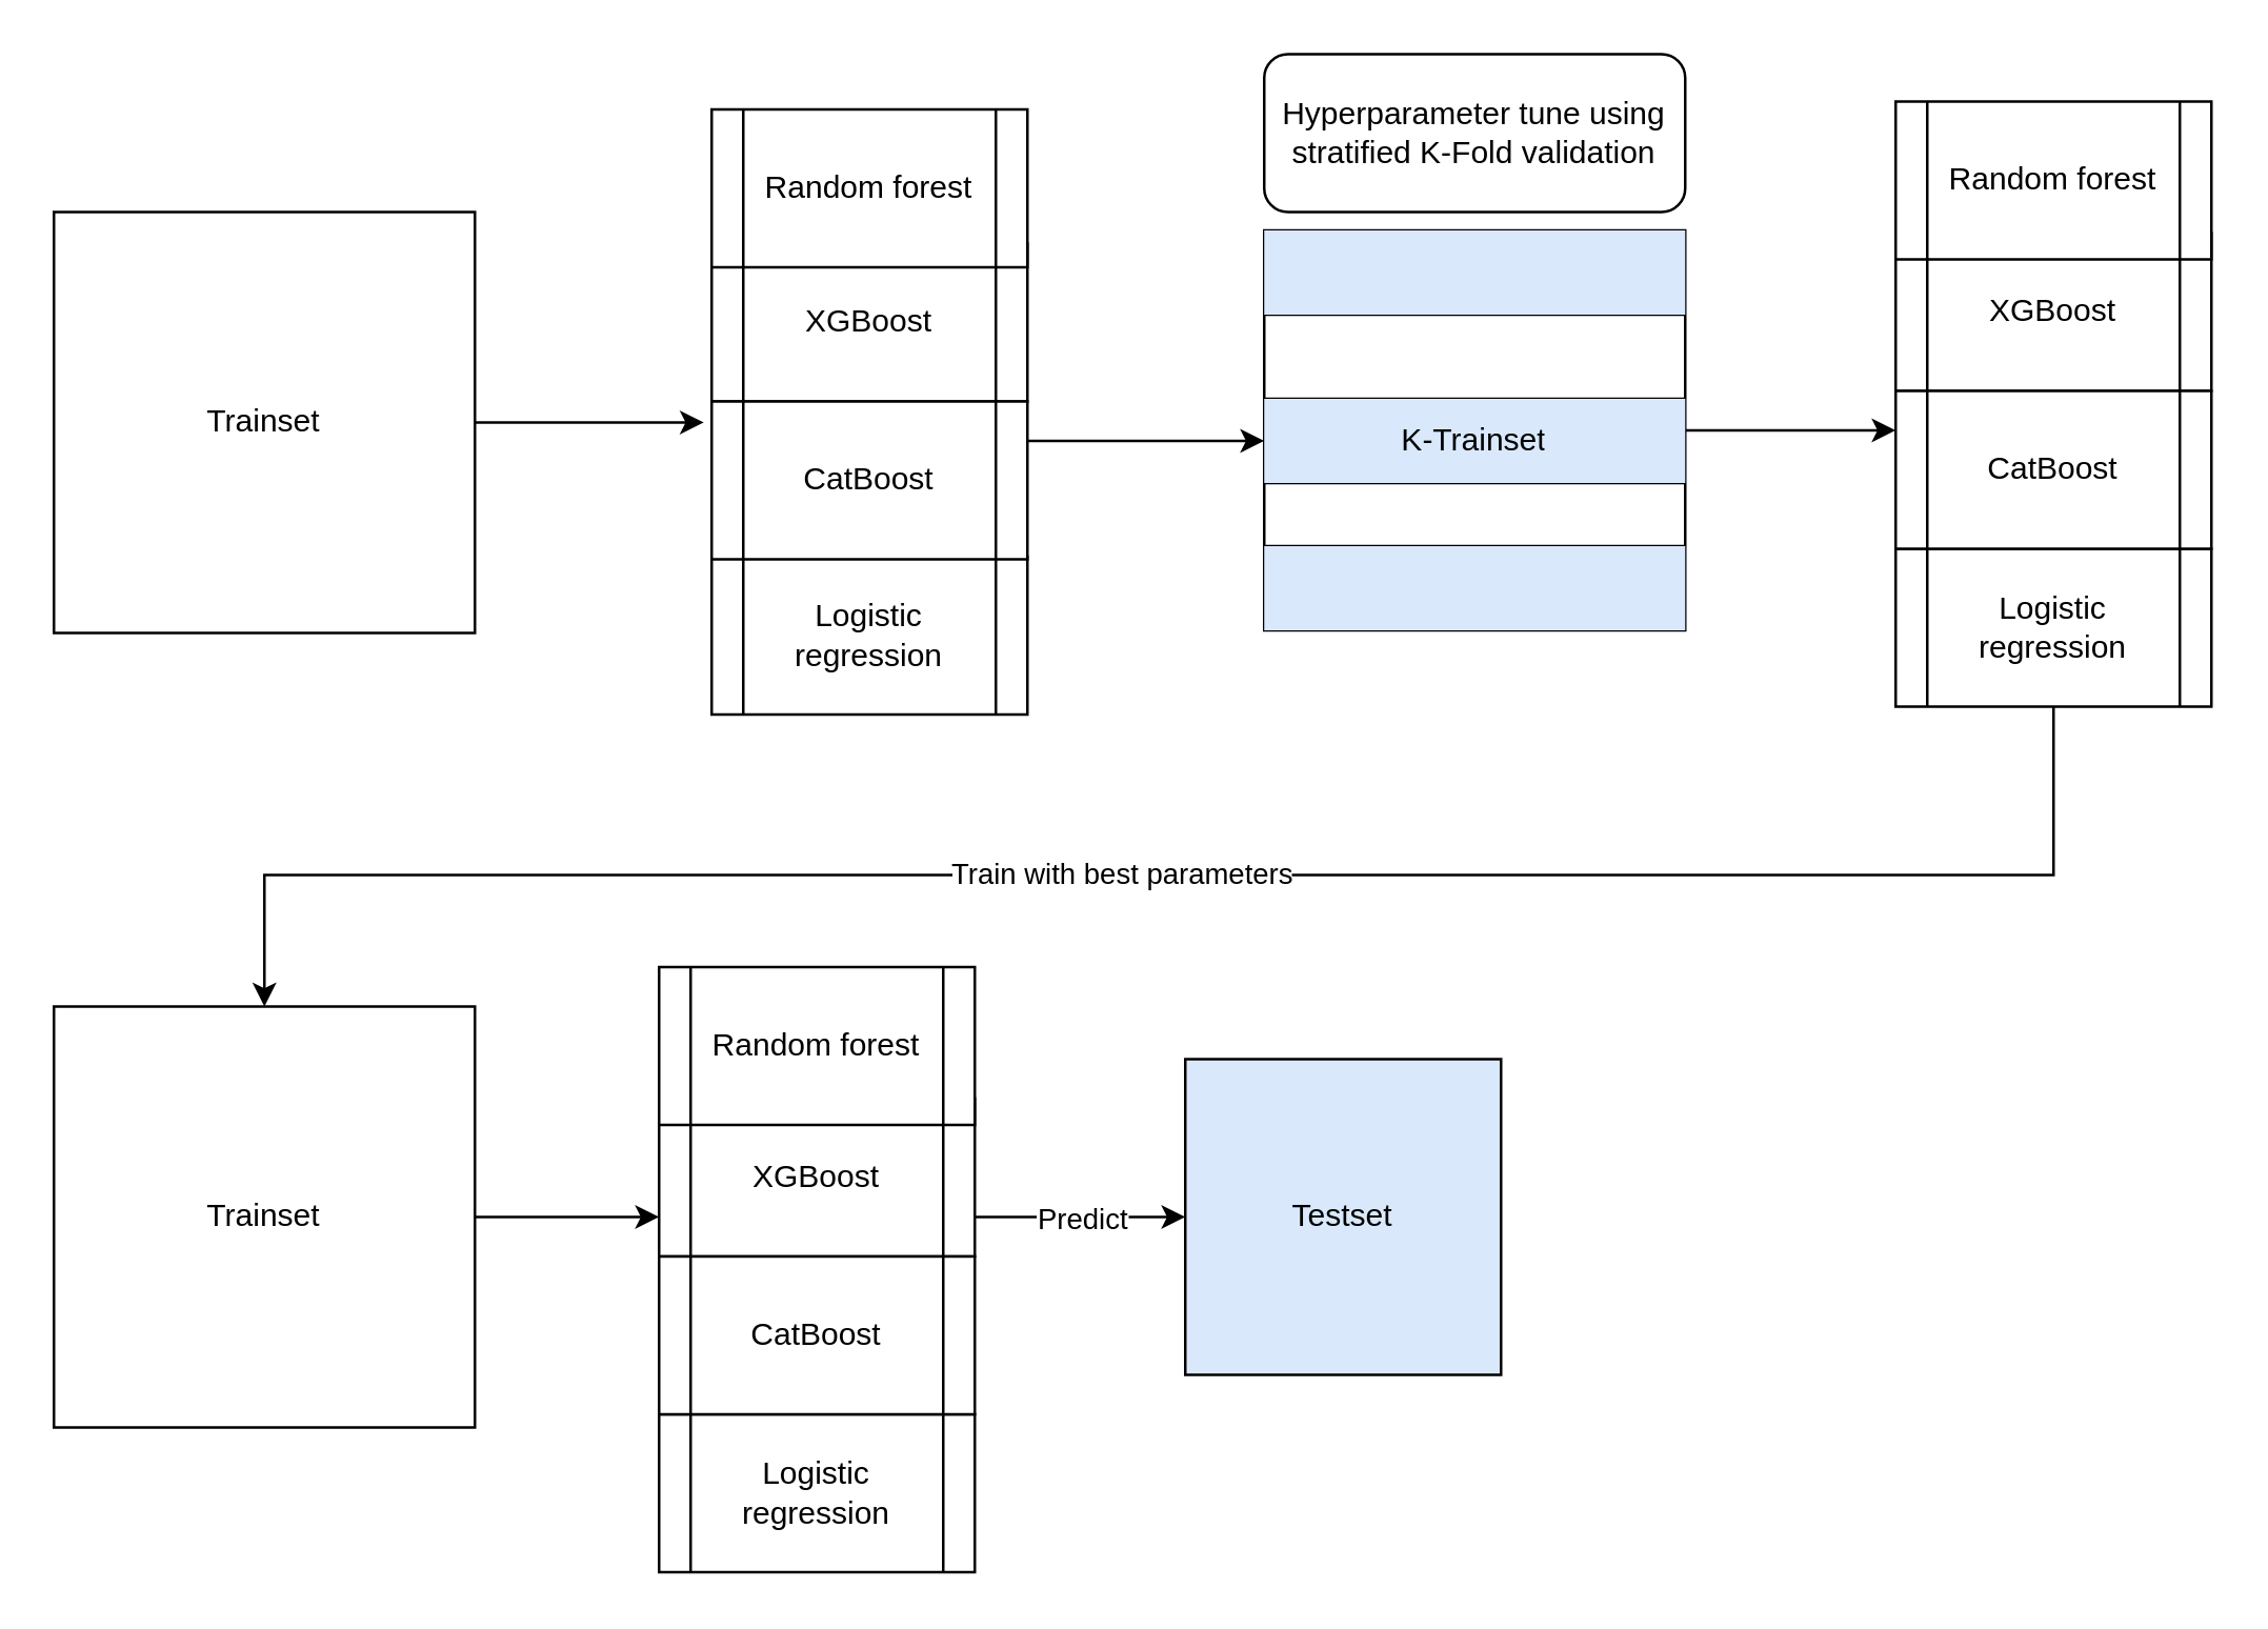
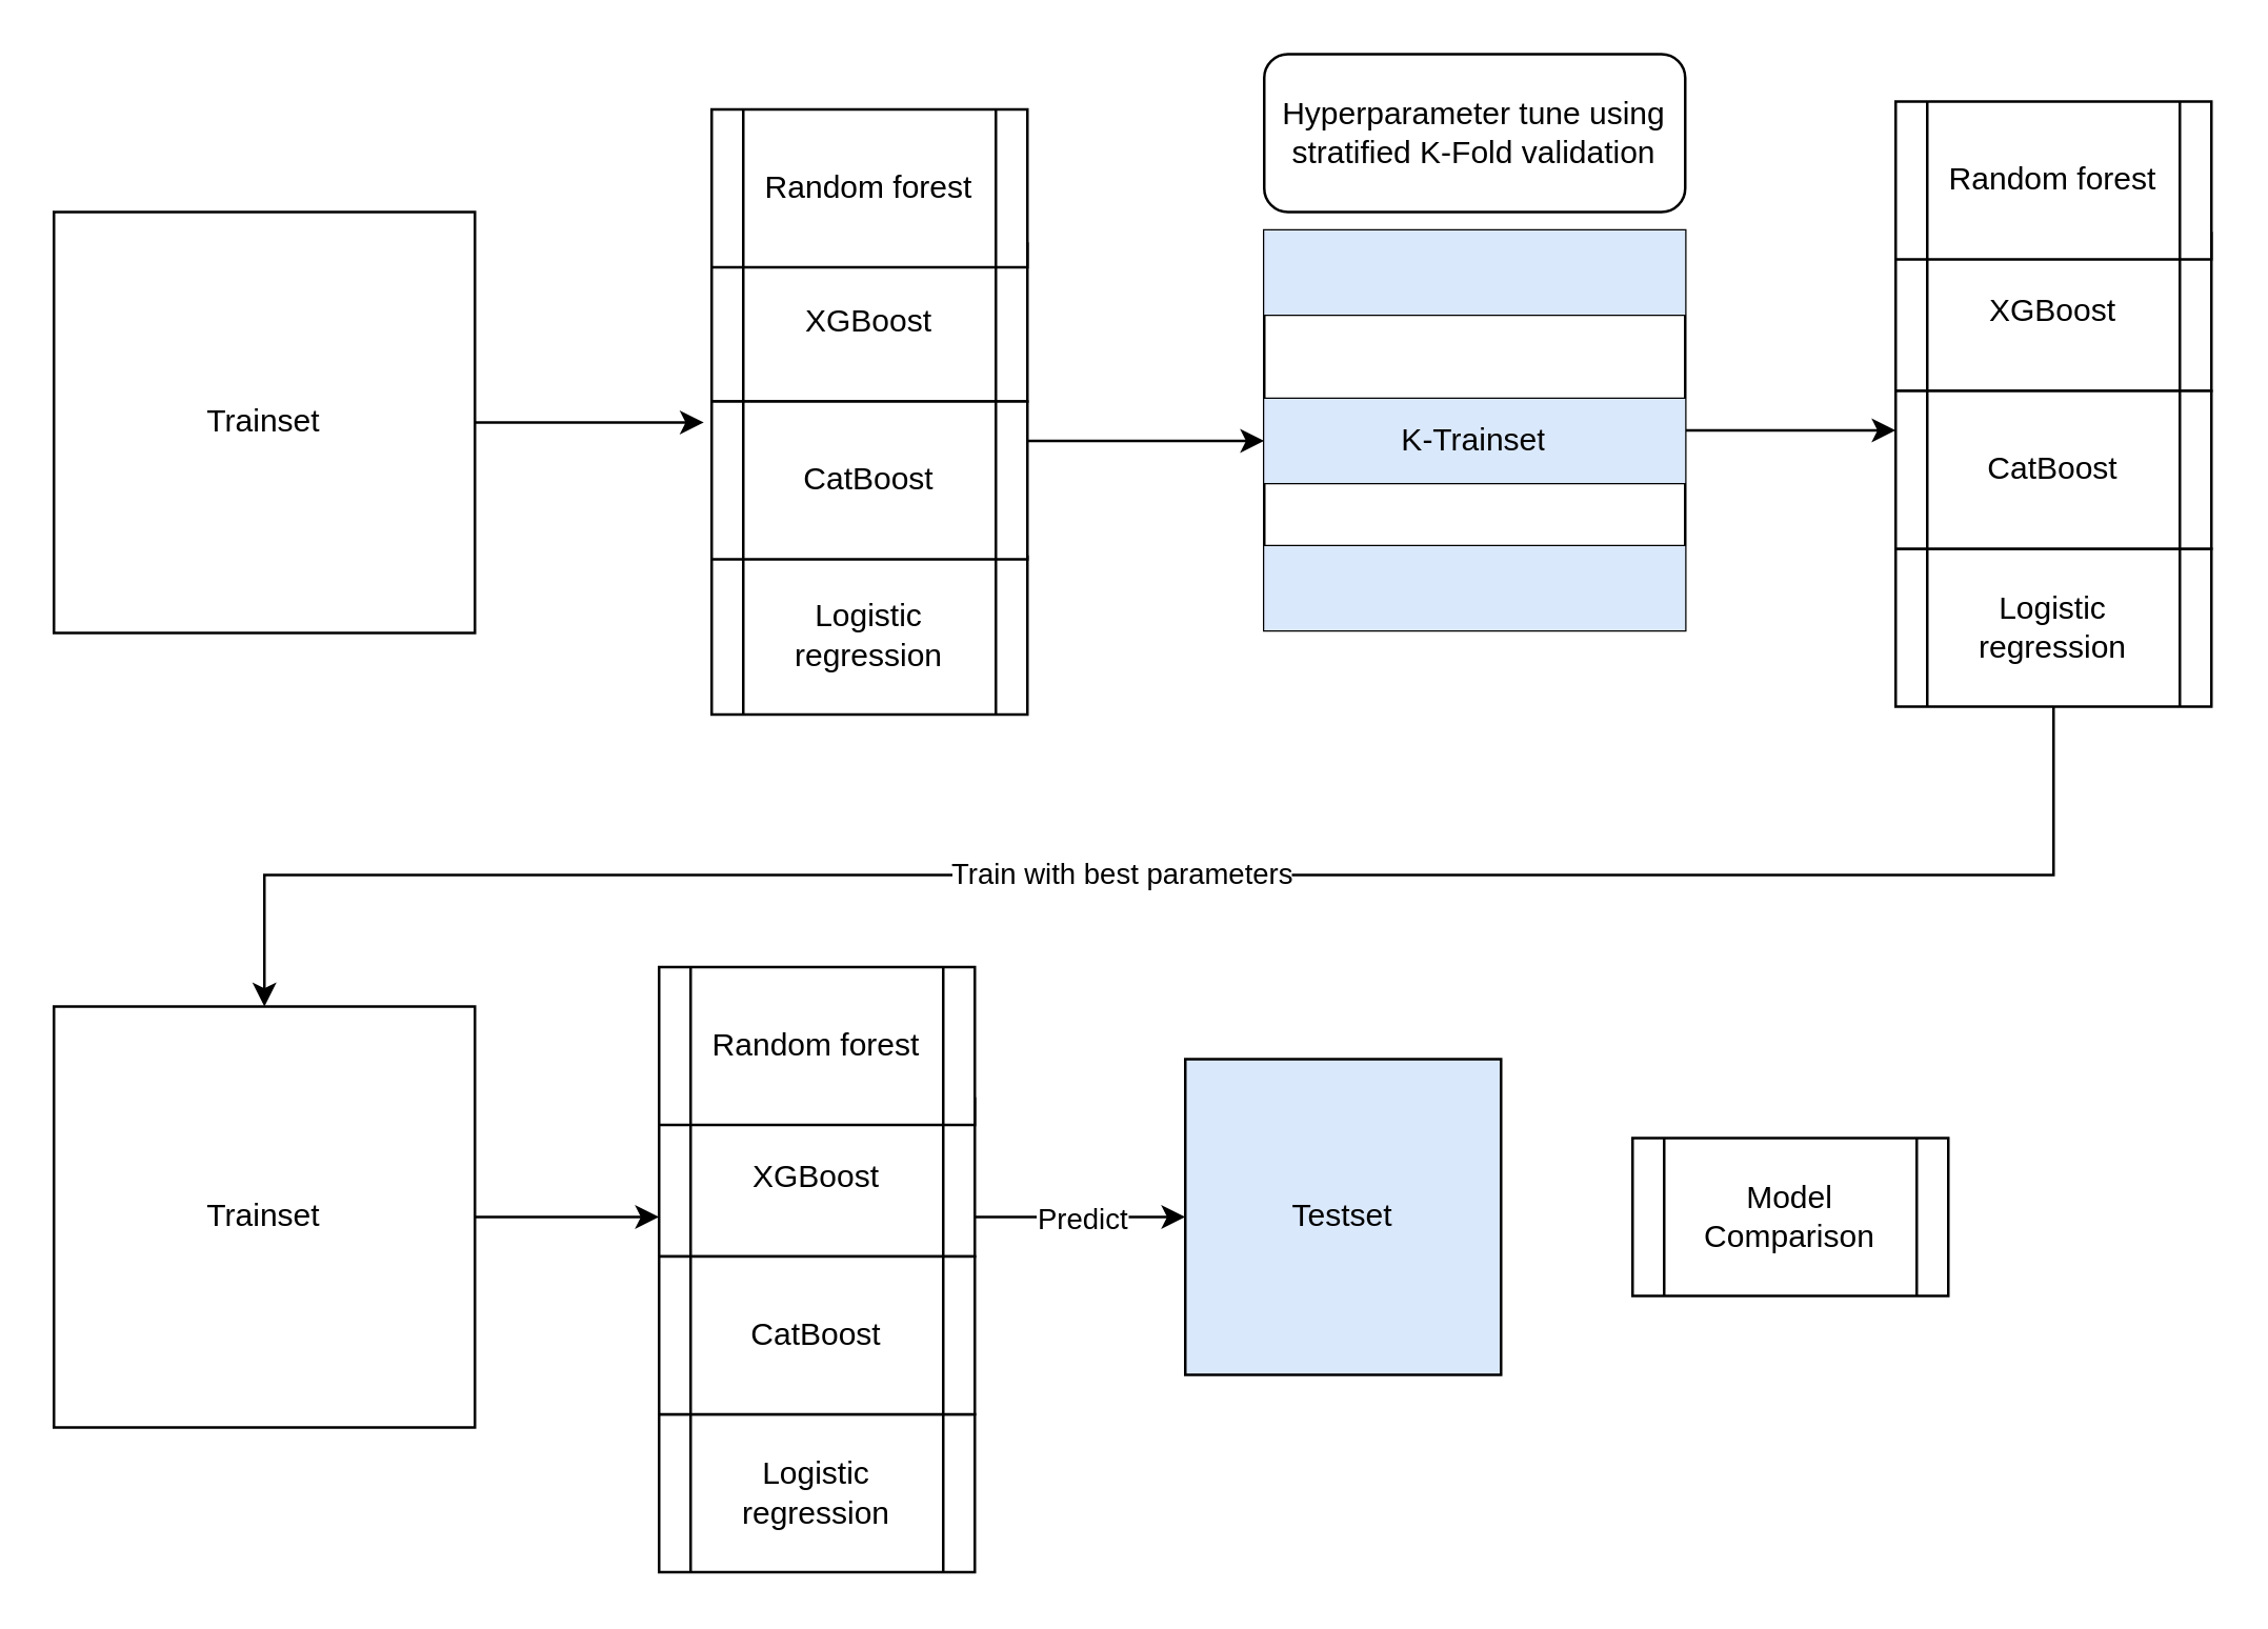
  <mxCell id="0" />
  <mxCell id="1" parent="0" />
  <mxCell id="2" style="edgeStyle=orthogonalEdgeStyle;rounded=0;orthogonalLoop=1;jettySize=auto;html=1;exitX=1;exitY=0.5;exitDx=0;exitDy=0;entryX=-0.025;entryY=0.133;entryDx=0;entryDy=0;entryPerimeter=0;" edge="1" parent="1" source="3" target="36"><mxGeometry relative="1" as="geometry" /></mxCell>
  <mxCell id="3" value="Trainset" style="rounded=0;whiteSpace=wrap;html=1;" vertex="1" parent="1"><mxGeometry x="20" y="80" width="160" height="160" as="geometry" /></mxCell>
  <mxCell id="4" style="edgeStyle=orthogonalEdgeStyle;rounded=0;orthogonalLoop=1;jettySize=auto;html=1;exitX=1;exitY=0.5;exitDx=0;exitDy=0;entryX=0;entryY=0.25;entryDx=0;entryDy=0;" edge="1" parent="1" source="5" target="20"><mxGeometry relative="1" as="geometry" /></mxCell>
  <mxCell id="5" value="" style="shape=table;startSize=0;container=1;collapsible=0;childLayout=tableLayout;" vertex="1" parent="1"><mxGeometry x="480" y="87" width="160" height="152" as="geometry" /></mxCell>
  <mxCell id="6" value="" style="shape=tableRow;horizontal=0;startSize=0;swimlaneHead=0;swimlaneBody=0;strokeColor=inherit;top=0;left=0;bottom=0;right=0;collapsible=0;dropTarget=0;fillColor=none;points=[[0,0.5],[1,0.5]];portConstraint=eastwest;" vertex="1" parent="5"><mxGeometry width="160" height="32" as="geometry" /></mxCell>
  <mxCell id="7" value="" style="shape=partialRectangle;html=1;whiteSpace=wrap;connectable=0;strokeColor=#6c8ebf;overflow=hidden;fillColor=#dae8fc;top=0;left=0;bottom=0;right=0;pointerEvents=1;" vertex="1" parent="6"><mxGeometry width="160" height="32" as="geometry"><mxRectangle width="160" height="32" as="alternateBounds" /></mxGeometry></mxCell>
  <mxCell id="8" value="" style="shape=tableRow;horizontal=0;startSize=0;swimlaneHead=0;swimlaneBody=0;strokeColor=inherit;top=0;left=0;bottom=0;right=0;collapsible=0;dropTarget=0;fillColor=none;points=[[0,0.5],[1,0.5]];portConstraint=eastwest;" vertex="1" parent="5"><mxGeometry y="32" width="160" height="32" as="geometry" /></mxCell>
  <mxCell id="9" value="" style="shape=partialRectangle;html=1;whiteSpace=wrap;connectable=0;strokeColor=inherit;overflow=hidden;fillColor=none;top=0;left=0;bottom=0;right=0;pointerEvents=1;" vertex="1" parent="8"><mxGeometry width="160" height="32" as="geometry"><mxRectangle width="160" height="32" as="alternateBounds" /></mxGeometry></mxCell>
  <mxCell id="10" value="" style="shape=tableRow;horizontal=0;startSize=0;swimlaneHead=0;swimlaneBody=0;strokeColor=inherit;top=0;left=0;bottom=0;right=0;collapsible=0;dropTarget=0;fillColor=none;points=[[0,0.5],[1,0.5]];portConstraint=eastwest;" vertex="1" parent="5"><mxGeometry y="64" width="160" height="32" as="geometry" /></mxCell>
  <mxCell id="11" value="K-Trainset" style="shape=partialRectangle;html=1;whiteSpace=wrap;connectable=0;strokeColor=#6c8ebf;overflow=hidden;fillColor=#dae8fc;top=0;left=0;bottom=0;right=0;pointerEvents=1;" vertex="1" parent="10"><mxGeometry width="160" height="32" as="geometry"><mxRectangle width="160" height="32" as="alternateBounds" /></mxGeometry></mxCell>
  <mxCell id="12" value="" style="shape=tableRow;horizontal=0;startSize=0;swimlaneHead=0;swimlaneBody=0;strokeColor=inherit;top=0;left=0;bottom=0;right=0;collapsible=0;dropTarget=0;fillColor=none;points=[[0,0.5],[1,0.5]];portConstraint=eastwest;" vertex="1" parent="5"><mxGeometry y="96" width="160" height="24" as="geometry" /></mxCell>
  <mxCell id="13" value="" style="shape=partialRectangle;html=1;whiteSpace=wrap;connectable=0;strokeColor=inherit;overflow=hidden;fillColor=none;top=0;left=0;bottom=0;right=0;pointerEvents=1;" vertex="1" parent="12"><mxGeometry width="160" height="24" as="geometry"><mxRectangle width="160" height="24" as="alternateBounds" /></mxGeometry></mxCell>
  <mxCell id="14" value="" style="shape=tableRow;horizontal=0;startSize=0;swimlaneHead=0;swimlaneBody=0;strokeColor=inherit;top=0;left=0;bottom=0;right=0;collapsible=0;dropTarget=0;fillColor=none;points=[[0,0.5],[1,0.5]];portConstraint=eastwest;" vertex="1" parent="5"><mxGeometry y="120" width="160" height="32" as="geometry" /></mxCell>
  <mxCell id="15" value="" style="shape=partialRectangle;html=1;whiteSpace=wrap;connectable=0;strokeColor=#6c8ebf;overflow=hidden;fillColor=#dae8fc;top=0;left=0;bottom=0;right=0;pointerEvents=1;" vertex="1" parent="14"><mxGeometry width="160" height="32" as="geometry"><mxRectangle width="160" height="32" as="alternateBounds" /></mxGeometry></mxCell>
  <mxCell id="16" value="XGBoost" style="shape=process;whiteSpace=wrap;html=1;backgroundOutline=1;" vertex="1" parent="1"><mxGeometry x="720" y="88" width="120" height="60" as="geometry" /></mxCell>
  <mxCell id="17" style="edgeStyle=orthogonalEdgeStyle;rounded=0;orthogonalLoop=1;jettySize=auto;html=1;exitX=0.5;exitY=1;exitDx=0;exitDy=0;entryX=0.5;entryY=0;entryDx=0;entryDy=0;" edge="1" parent="1" source="19" target="23"><mxGeometry relative="1" as="geometry"><mxPoint x="80" y="382" as="targetPoint" /><Array as="points"><mxPoint x="780" y="332" /><mxPoint x="100" y="332" /></Array></mxGeometry></mxCell>
  <mxCell id="18" value="Train with best parameters" style="edgeLabel;html=1;align=center;verticalAlign=middle;resizable=0;points=[];" vertex="1" connectable="0" parent="17"><mxGeometry x="0.103" y="-1" relative="1" as="geometry"><mxPoint x="20" as="offset" /></mxGeometry></mxCell>
  <mxCell id="19" value="Logistic regression" style="shape=process;whiteSpace=wrap;html=1;backgroundOutline=1;" vertex="1" parent="1"><mxGeometry x="720" y="208" width="120" height="60" as="geometry" /></mxCell>
  <mxCell id="20" value="CatBoost" style="shape=process;whiteSpace=wrap;html=1;backgroundOutline=1;" vertex="1" parent="1"><mxGeometry x="720" y="148" width="120" height="60" as="geometry" /></mxCell>
  <mxCell id="21" value="Random forest" style="shape=process;whiteSpace=wrap;html=1;backgroundOutline=1;" vertex="1" parent="1"><mxGeometry x="720" y="38" width="120" height="60" as="geometry" /></mxCell>
  <mxCell id="22" style="edgeStyle=orthogonalEdgeStyle;rounded=0;orthogonalLoop=1;jettySize=auto;html=1;exitX=1;exitY=0.5;exitDx=0;exitDy=0;entryX=0;entryY=0.75;entryDx=0;entryDy=0;" edge="1" parent="1" source="23" target="27"><mxGeometry relative="1" as="geometry" /></mxCell>
  <mxCell id="23" value="Trainset" style="rounded=0;whiteSpace=wrap;html=1;" vertex="1" parent="1"><mxGeometry x="20" y="382" width="160" height="160" as="geometry" /></mxCell>
  <mxCell id="24" value="Testset" style="rounded=0;whiteSpace=wrap;html=1;fillColor=#dae8fc;" vertex="1" parent="1"><mxGeometry x="450" y="402" width="120" height="120" as="geometry" /></mxCell>
  <mxCell id="25" style="edgeStyle=orthogonalEdgeStyle;rounded=0;orthogonalLoop=1;jettySize=auto;html=1;exitX=1;exitY=0.75;exitDx=0;exitDy=0;" edge="1" parent="1" source="27" target="24"><mxGeometry relative="1" as="geometry" /></mxCell>
  <mxCell id="26" value="Predict" style="edgeLabel;html=1;align=center;verticalAlign=middle;resizable=0;points=[];" vertex="1" connectable="0" parent="25"><mxGeometry x="-0.5" y="4" relative="1" as="geometry"><mxPoint x="20" y="4" as="offset" /></mxGeometry></mxCell>
  <mxCell id="27" value="XGBoost" style="shape=process;whiteSpace=wrap;html=1;backgroundOutline=1;" vertex="1" parent="1"><mxGeometry x="250" y="417" width="120" height="60" as="geometry" /></mxCell>
  <mxCell id="28" value="Logistic regression" style="shape=process;whiteSpace=wrap;html=1;backgroundOutline=1;" vertex="1" parent="1"><mxGeometry x="250" y="537" width="120" height="60" as="geometry" /></mxCell>
  <mxCell id="29" value="CatBoost" style="shape=process;whiteSpace=wrap;html=1;backgroundOutline=1;" vertex="1" parent="1"><mxGeometry x="250" y="477" width="120" height="60" as="geometry" /></mxCell>
  <mxCell id="30" value="Random forest" style="shape=process;whiteSpace=wrap;html=1;backgroundOutline=1;" vertex="1" parent="1"><mxGeometry x="250" y="367" width="120" height="60" as="geometry" /></mxCell>
+ <mxCell id="31" value="Model Comparison" style="shape=process;whiteSpace=wrap;html=1;backgroundOutline=1;" vertex="1" parent="1"><mxGeometry x="620" y="432" width="120" height="60" as="geometry" /></mxCell>
  <mxCell id="32" value="Hyperparameter tune using&lt;br&gt;stratified K-Fold validation" style="rounded=1;whiteSpace=wrap;html=1;" vertex="1" parent="1"><mxGeometry x="480" y="20" width="160" height="60" as="geometry" /></mxCell>
  <mxCell id="33" value="XGBoost" style="shape=process;whiteSpace=wrap;html=1;backgroundOutline=1;" vertex="1" parent="1"><mxGeometry x="270" y="92" width="120" height="60" as="geometry" /></mxCell>
  <mxCell id="34" value="Logistic regression" style="shape=process;whiteSpace=wrap;html=1;backgroundOutline=1;" vertex="1" parent="1"><mxGeometry x="270" y="211" width="120" height="60" as="geometry" /></mxCell>
  <mxCell id="35" style="edgeStyle=orthogonalEdgeStyle;rounded=0;orthogonalLoop=1;jettySize=auto;html=1;exitX=1;exitY=0.25;exitDx=0;exitDy=0;" edge="1" parent="1" source="36" target="10"><mxGeometry relative="1" as="geometry" /></mxCell>
  <mxCell id="36" value="CatBoost" style="shape=process;whiteSpace=wrap;html=1;backgroundOutline=1;" vertex="1" parent="1"><mxGeometry x="270" y="152" width="120" height="60" as="geometry" /></mxCell>
  <mxCell id="37" value="Random forest" style="shape=process;whiteSpace=wrap;html=1;backgroundOutline=1;" vertex="1" parent="1"><mxGeometry x="270" y="41" width="120" height="60" as="geometry" /></mxCell>
